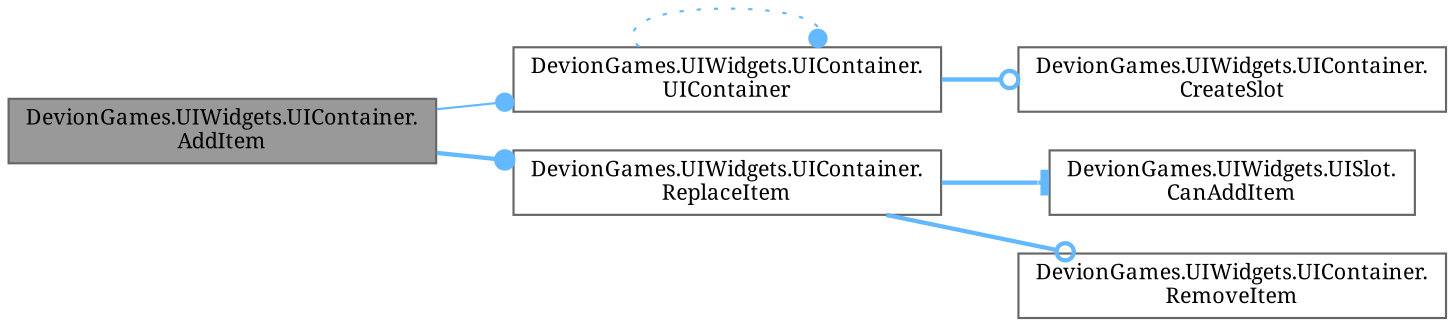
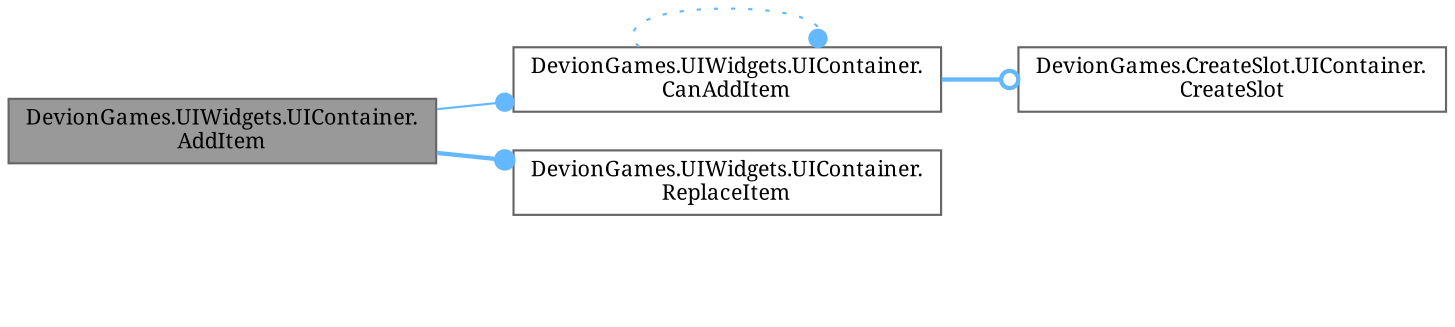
  digraph {
    fontname="Noto Serif"
    rankdir=LR
    node [color=grey40 fillcolor=white fontname="Noto Serif" fontsize=10 shape=box style=filled]
    edge [arrowhead=dot color=steelblue1 fontname="Noto Serif" fontsize=10 labelfontname=Helvetica labelfontsize=10 style=bold]
    n1 [color=gray40 fillcolor=grey60 fontcolor=black height=0.2 label="DevionGames.UIWidgets.UIContainer.\lAddItem" width=0.4]
-   n2 [height=0.2 label="DevionGames.UIWidgets.UIContainer.\lUIContainer" width=0.4]
+   n2 [height=0.2 label="DevionGames.UIWidgets.UIContainer.\lCanAddItem" width=0.4]
    n3 [height=0.2 label="DevionGames.UIWidgets.UIContainer.\lReplaceItem" width=0.4]
-   n4 [height=0.2 label="DevionGames.UIWidgets.UIContainer.\lCreateSlot" width=0.4]
-   n5 [height=0.2 label="DevionGames.UIWidgets.UISlot.\lCanAddItem" width=0.4]
-   n6 [height=0.2 label="DevionGames.UIWidgets.UIContainer.\lRemoveItem" width=0.4]
+   n4 [height=0.2 label="DevionGames.CreateSlot.UIContainer.\lCreateSlot" width=0.4]
    n1 -> n2 [style=solid]
    n1 -> n3
    n2 -> n2 [style=dotted]
    n2 -> n4 [arrowhead=odot]
-   n3 -> n5 [arrowhead=tee]
-   n3 -> n6 [arrowhead=odot]
  }
